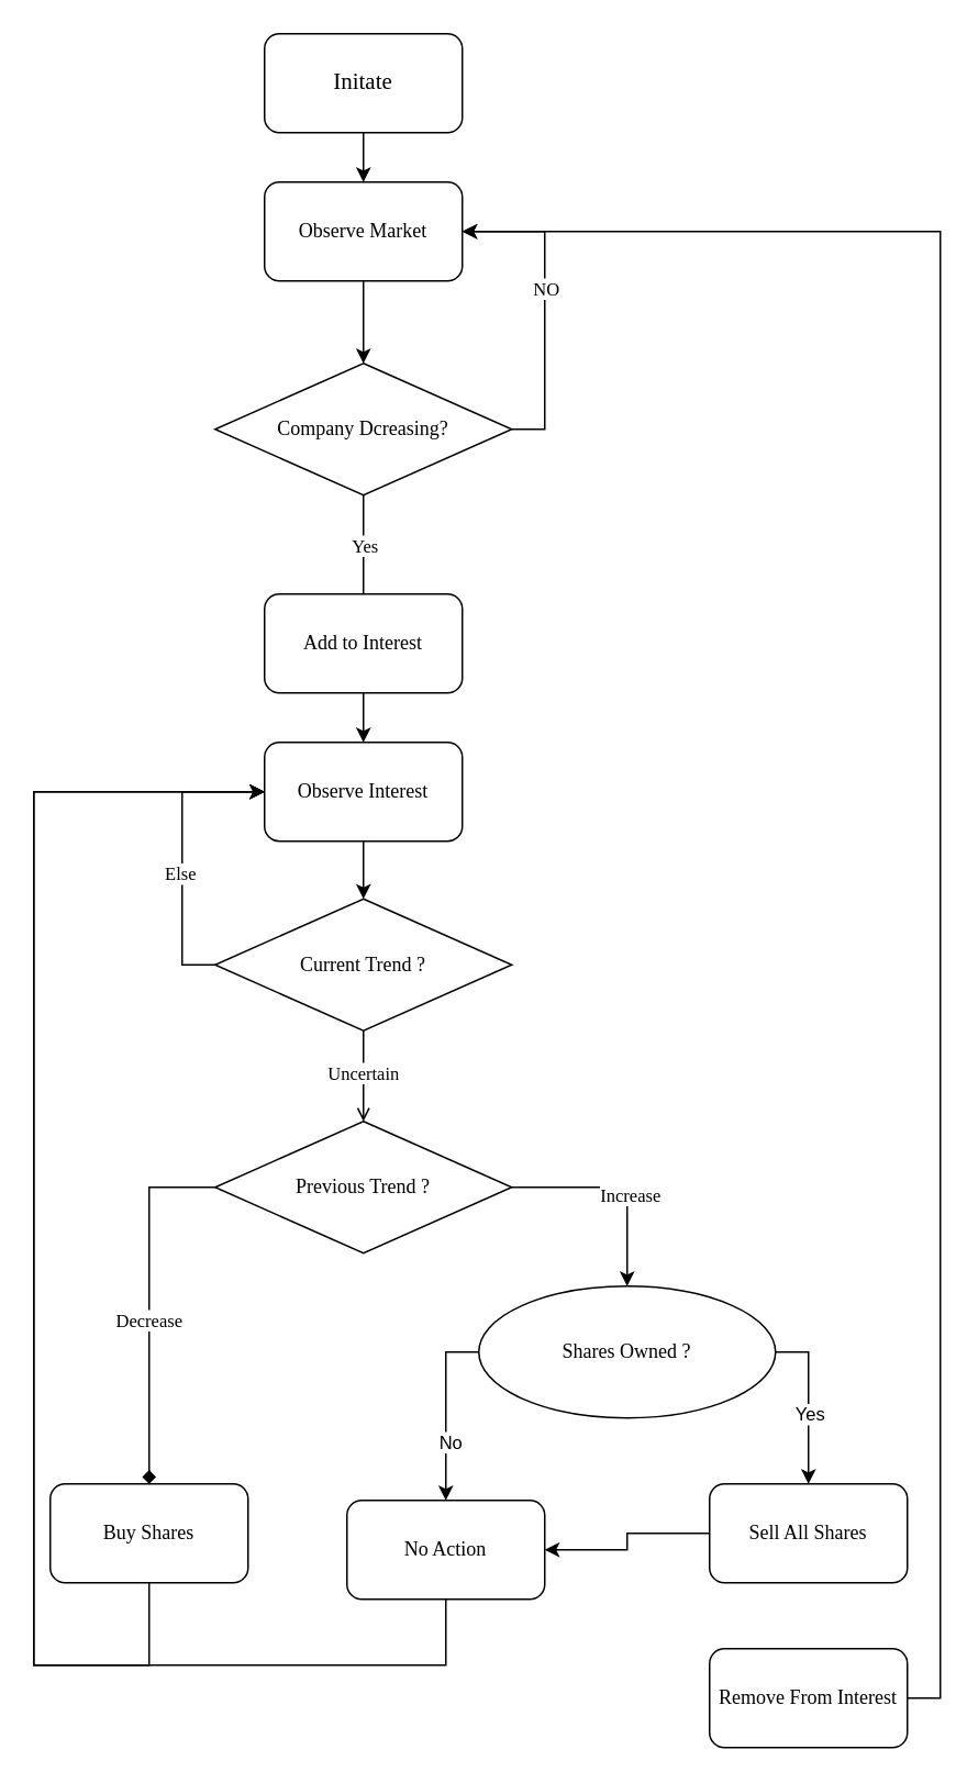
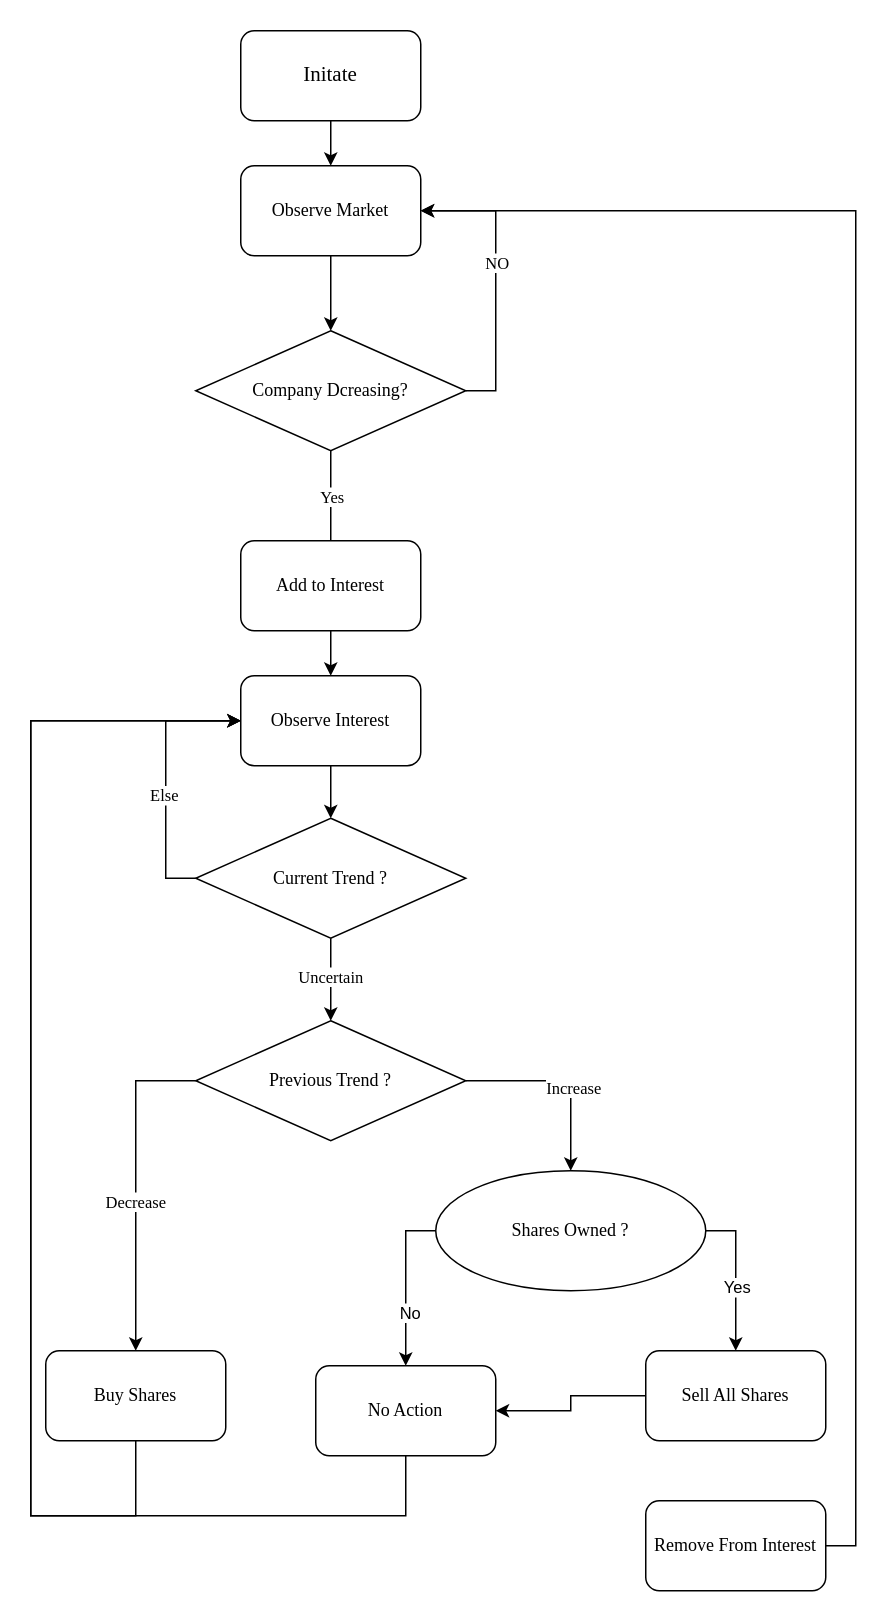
  <mxCell id="0" />
  <mxCell id="1" parent="0" />
  <mxCell id="2" value="" style="edgeStyle=orthogonalEdgeStyle;rounded=0;orthogonalLoop=1;jettySize=auto;html=1;fontFamily=JetBrainsMono Nerd Font;" edge="1" parent="1" source="3" target="5"><mxGeometry relative="1" as="geometry" /></mxCell>
  <mxCell id="3" value="&lt;font style=&quot;font-size: 14px;&quot;&gt;Initate&lt;/font&gt;" style="rounded=1;whiteSpace=wrap;html=1;fontFamily=JetBrainsMono Nerd Font;" vertex="1" parent="1"><mxGeometry x="160" y="20" width="120" height="60" as="geometry" /></mxCell>
  <mxCell id="4" value="" style="edgeStyle=orthogonalEdgeStyle;rounded=0;orthogonalLoop=1;jettySize=auto;html=1;fontFamily=JetBrainsMono Nerd Font;" edge="1" parent="1" source="5" target="10"><mxGeometry relative="1" as="geometry" /></mxCell>
  <mxCell id="5" value="Observe Market" style="whiteSpace=wrap;html=1;rounded=1;fontFamily=JetBrainsMono Nerd Font;" vertex="1" parent="1"><mxGeometry x="160" y="110" width="120" height="60" as="geometry" /></mxCell>
  <mxCell id="6" style="edgeStyle=orthogonalEdgeStyle;rounded=0;orthogonalLoop=1;jettySize=auto;html=1;exitX=0.5;exitY=1;exitDx=0;exitDy=0;entryX=0.5;entryY=0;entryDx=0;entryDy=0;fontFamily=JetBrainsMono Nerd Font;" edge="1" parent="1" source="10" target="12"><mxGeometry relative="1" as="geometry"><Array as="points"><mxPoint x="220" y="370" /><mxPoint x="220" y="370" /></Array></mxGeometry></mxCell>
  <mxCell id="7" value="Yes" style="edgeLabel;html=1;align=center;verticalAlign=middle;resizable=0;points=[];fontFamily=JetBrainsMono Nerd Font;" vertex="1" connectable="0" parent="6"><mxGeometry x="0.076" y="-2" relative="1" as="geometry"><mxPoint x="2" y="-13" as="offset" /></mxGeometry></mxCell>
  <mxCell id="8" style="edgeStyle=orthogonalEdgeStyle;rounded=0;orthogonalLoop=1;jettySize=auto;html=1;exitX=1;exitY=0.5;exitDx=0;exitDy=0;entryX=1;entryY=0.5;entryDx=0;entryDy=0;fontFamily=JetBrainsMono Nerd Font;" edge="1" parent="1" source="10" target="5"><mxGeometry relative="1" as="geometry" /></mxCell>
  <mxCell id="9" value="NO" style="edgeLabel;html=1;align=center;verticalAlign=middle;resizable=0;points=[];fontFamily=JetBrainsMono Nerd Font;" vertex="1" connectable="0" parent="8"><mxGeometry x="0.12" relative="1" as="geometry"><mxPoint as="offset" /></mxGeometry></mxCell>
  <mxCell id="10" value="Company Dcreasing?" style="rhombus;whiteSpace=wrap;html=1;fontFamily=JetBrainsMono Nerd Font;" vertex="1" parent="1"><mxGeometry x="130" y="220" width="180" height="80" as="geometry" /></mxCell>
  <mxCell id="11" value="" style="edgeStyle=orthogonalEdgeStyle;rounded=0;orthogonalLoop=1;jettySize=auto;html=1;entryX=0.5;entryY=0;entryDx=0;entryDy=0;fontFamily=JetBrainsMono Nerd Font;" edge="1" parent="1" source="12" target="21"><mxGeometry relative="1" as="geometry" /></mxCell>
  <mxCell id="12" value="Add to Interest" style="rounded=1;whiteSpace=wrap;html=1;fontFamily=JetBrainsMono Nerd Font;" vertex="1" parent="1"><mxGeometry x="160" y="360" width="120" height="60" as="geometry" /></mxCell>
- <mxCell id="13" value="" style="edgeStyle=orthogonalEdgeStyle;rounded=0;orthogonalLoop=1;jettySize=auto;html=1;entryX=0.5;entryY=0;entryDx=0;entryDy=0;fontFamily=JetBrainsMono Nerd Font;endArrow=open;" edge="1" parent="1" source="17" target="26"><mxGeometry relative="1" as="geometry"><mxPoint x="220" y="780" as="targetPoint" /></mxGeometry></mxCell>
+ <mxCell id="13" value="" style="edgeStyle=orthogonalEdgeStyle;rounded=0;orthogonalLoop=1;jettySize=auto;html=1;entryX=0.5;entryY=0;entryDx=0;entryDy=0;fontFamily=JetBrainsMono Nerd Font;" edge="1" parent="1" source="17" target="26"><mxGeometry relative="1" as="geometry"><mxPoint x="220" y="780" as="targetPoint" /></mxGeometry></mxCell>
  <mxCell id="14" value="&lt;font&gt;Uncertain&lt;/font&gt;" style="edgeLabel;html=1;align=center;verticalAlign=middle;resizable=0;points=[];fontFamily=JetBrainsMono Nerd Font;" vertex="1" connectable="0" parent="13"><mxGeometry x="-0.079" y="-1" relative="1" as="geometry"><mxPoint as="offset" /></mxGeometry></mxCell>
  <mxCell id="15" style="edgeStyle=orthogonalEdgeStyle;rounded=0;orthogonalLoop=1;jettySize=auto;html=1;exitX=0;exitY=0.5;exitDx=0;exitDy=0;entryX=0;entryY=0.5;entryDx=0;entryDy=0;fontFamily=JetBrainsMono Nerd Font;" edge="1" parent="1" source="17" target="21"><mxGeometry relative="1" as="geometry" /></mxCell>
  <mxCell id="16" value="Else" style="edgeLabel;html=1;align=center;verticalAlign=middle;resizable=0;points=[];fontFamily=JetBrainsMono Nerd Font;" vertex="1" connectable="0" parent="15"><mxGeometry x="-0.132" y="2" relative="1" as="geometry"><mxPoint as="offset" /></mxGeometry></mxCell>
  <mxCell id="17" value="Current Trend ?" style="rhombus;whiteSpace=wrap;html=1;fontFamily=JetBrainsMono Nerd Font;" vertex="1" parent="1"><mxGeometry x="130" y="545" width="180" height="80" as="geometry" /></mxCell>
  <mxCell id="18" style="edgeStyle=orthogonalEdgeStyle;rounded=0;orthogonalLoop=1;jettySize=auto;html=1;exitX=0.5;exitY=1;exitDx=0;exitDy=0;entryX=0;entryY=0.5;entryDx=0;entryDy=0;" edge="1" parent="1" source="19" target="21"><mxGeometry relative="1" as="geometry"><Array as="points"><mxPoint x="90" y="1010" /><mxPoint x="20" y="1010" /><mxPoint x="20" y="480" /></Array></mxGeometry></mxCell>
  <mxCell id="19" value="&lt;font&gt;Buy Shares&lt;/font&gt;" style="rounded=1;whiteSpace=wrap;html=1;fontFamily=JetBrainsMono Nerd Font;" vertex="1" parent="1"><mxGeometry x="30" y="900" width="120" height="60" as="geometry" /></mxCell>
  <mxCell id="20" value="" style="edgeStyle=orthogonalEdgeStyle;rounded=0;orthogonalLoop=1;jettySize=auto;html=1;entryX=0.5;entryY=0;entryDx=0;entryDy=0;fontFamily=JetBrainsMono Nerd Font;" edge="1" parent="1" source="21" target="17"><mxGeometry relative="1" as="geometry"><mxPoint x="220" y="550" as="targetPoint" /></mxGeometry></mxCell>
  <mxCell id="21" value="Observe Interest" style="rounded=1;whiteSpace=wrap;html=1;fontFamily=JetBrainsMono Nerd Font;" vertex="1" parent="1"><mxGeometry x="160" y="450" width="120" height="60" as="geometry" /></mxCell>
- <mxCell id="22" style="edgeStyle=orthogonalEdgeStyle;rounded=0;orthogonalLoop=1;jettySize=auto;html=1;exitX=0;exitY=0.5;exitDx=0;exitDy=0;entryX=0.5;entryY=0;entryDx=0;entryDy=0;fontFamily=JetBrainsMono Nerd Font;endArrow=diamond;" edge="1" parent="1" source="26" target="19"><mxGeometry relative="1" as="geometry" /></mxCell>
+ <mxCell id="22" style="edgeStyle=orthogonalEdgeStyle;rounded=0;orthogonalLoop=1;jettySize=auto;html=1;exitX=0;exitY=0.5;exitDx=0;exitDy=0;entryX=0.5;entryY=0;entryDx=0;entryDy=0;fontFamily=JetBrainsMono Nerd Font;" edge="1" parent="1" source="26" target="19"><mxGeometry relative="1" as="geometry" /></mxCell>
  <mxCell id="23" value="&lt;font&gt;Decrease&lt;/font&gt;" style="edgeLabel;html=1;align=center;verticalAlign=middle;resizable=0;points=[];fontFamily=JetBrainsMono Nerd Font;" vertex="1" connectable="0" parent="22"><mxGeometry x="0.088" y="-1" relative="1" as="geometry"><mxPoint as="offset" /></mxGeometry></mxCell>
  <mxCell id="24" style="edgeStyle=orthogonalEdgeStyle;rounded=0;orthogonalLoop=1;jettySize=auto;html=1;exitX=1;exitY=0.5;exitDx=0;exitDy=0;fontFamily=JetBrainsMono Nerd Font;entryX=0.5;entryY=0;entryDx=0;entryDy=0;" edge="1" parent="1" source="26" target="33"><mxGeometry relative="1" as="geometry" /></mxCell>
  <mxCell id="25" value="&lt;font&gt;Increase&lt;/font&gt;" style="edgeLabel;html=1;align=center;verticalAlign=middle;resizable=0;points=[];fontFamily=JetBrainsMono Nerd Font;" vertex="1" connectable="0" parent="24"><mxGeometry x="0.131" y="1" relative="1" as="geometry"><mxPoint as="offset" /></mxGeometry></mxCell>
  <mxCell id="26" value="&lt;font&gt;Previous Trend ?&lt;/font&gt;" style="rhombus;whiteSpace=wrap;html=1;fontFamily=JetBrainsMono Nerd Font;" vertex="1" parent="1"><mxGeometry x="130" y="680" width="180" height="80" as="geometry" /></mxCell>
  <mxCell id="27" value="" style="edgeStyle=orthogonalEdgeStyle;rounded=0;orthogonalLoop=1;jettySize=auto;html=1;" edge="1" parent="1" source="28" target="35"><mxGeometry relative="1" as="geometry" /></mxCell>
  <mxCell id="28" value="&lt;font&gt;Sell All Shares&lt;/font&gt;" style="rounded=1;whiteSpace=wrap;html=1;fontFamily=JetBrainsMono Nerd Font;" vertex="1" parent="1"><mxGeometry x="430" y="900" width="120" height="60" as="geometry" /></mxCell>
  <mxCell id="29" value="" style="edgeStyle=orthogonalEdgeStyle;rounded=0;orthogonalLoop=1;jettySize=auto;html=1;exitX=1;exitY=0.5;exitDx=0;exitDy=0;" edge="1" parent="1" source="33" target="28"><mxGeometry relative="1" as="geometry" /></mxCell>
  <mxCell id="30" value="Yes" style="edgeLabel;html=1;align=center;verticalAlign=middle;resizable=0;points=[];" vertex="1" connectable="0" parent="29"><mxGeometry x="-0.305" relative="1" as="geometry"><mxPoint y="22" as="offset" /></mxGeometry></mxCell>
  <mxCell id="31" style="edgeStyle=orthogonalEdgeStyle;rounded=0;orthogonalLoop=1;jettySize=auto;html=1;exitX=0;exitY=0.5;exitDx=0;exitDy=0;entryX=0.5;entryY=0;entryDx=0;entryDy=0;" edge="1" parent="1" source="33" target="35"><mxGeometry relative="1" as="geometry"><mxPoint x="270" y="900" as="targetPoint" /></mxGeometry></mxCell>
  <mxCell id="32" value="No" style="edgeLabel;html=1;align=center;verticalAlign=middle;resizable=0;points=[];" vertex="1" connectable="0" parent="31"><mxGeometry x="0.344" y="2" relative="1" as="geometry"><mxPoint as="offset" /></mxGeometry></mxCell>
  <mxCell id="33" value="Shares Owned ?" style="ellipse;whiteSpace=wrap;html=1;fontFamily=JetBrainsMono Nerd Font;" vertex="1" parent="1"><mxGeometry x="290" y="780" width="180" height="80" as="geometry" /></mxCell>
  <mxCell id="34" style="edgeStyle=orthogonalEdgeStyle;rounded=0;orthogonalLoop=1;jettySize=auto;html=1;exitX=0.5;exitY=1;exitDx=0;exitDy=0;entryX=0;entryY=0.5;entryDx=0;entryDy=0;" edge="1" parent="1" source="35" target="21"><mxGeometry relative="1" as="geometry"><Array as="points"><mxPoint x="270" y="1010" /><mxPoint x="20" y="1010" /><mxPoint x="20" y="480" /></Array></mxGeometry></mxCell>
  <mxCell id="35" value="&lt;font&gt;No Action&lt;/font&gt;" style="rounded=1;whiteSpace=wrap;html=1;fontFamily=JetBrainsMono Nerd Font;" vertex="1" parent="1"><mxGeometry x="210" y="910" width="120" height="60" as="geometry" /></mxCell>
  <mxCell id="36" style="edgeStyle=orthogonalEdgeStyle;rounded=0;orthogonalLoop=1;jettySize=auto;html=1;exitX=1;exitY=0.5;exitDx=0;exitDy=0;entryX=1;entryY=0.5;entryDx=0;entryDy=0;" edge="1" parent="1" source="37" target="5"><mxGeometry relative="1" as="geometry" /></mxCell>
  <mxCell id="37" value="Remove From Interest" style="whiteSpace=wrap;html=1;fontFamily=JetBrainsMono Nerd Font;rounded=1;" vertex="1" parent="1"><mxGeometry x="430" y="1000" width="120" height="60" as="geometry" /></mxCell>
